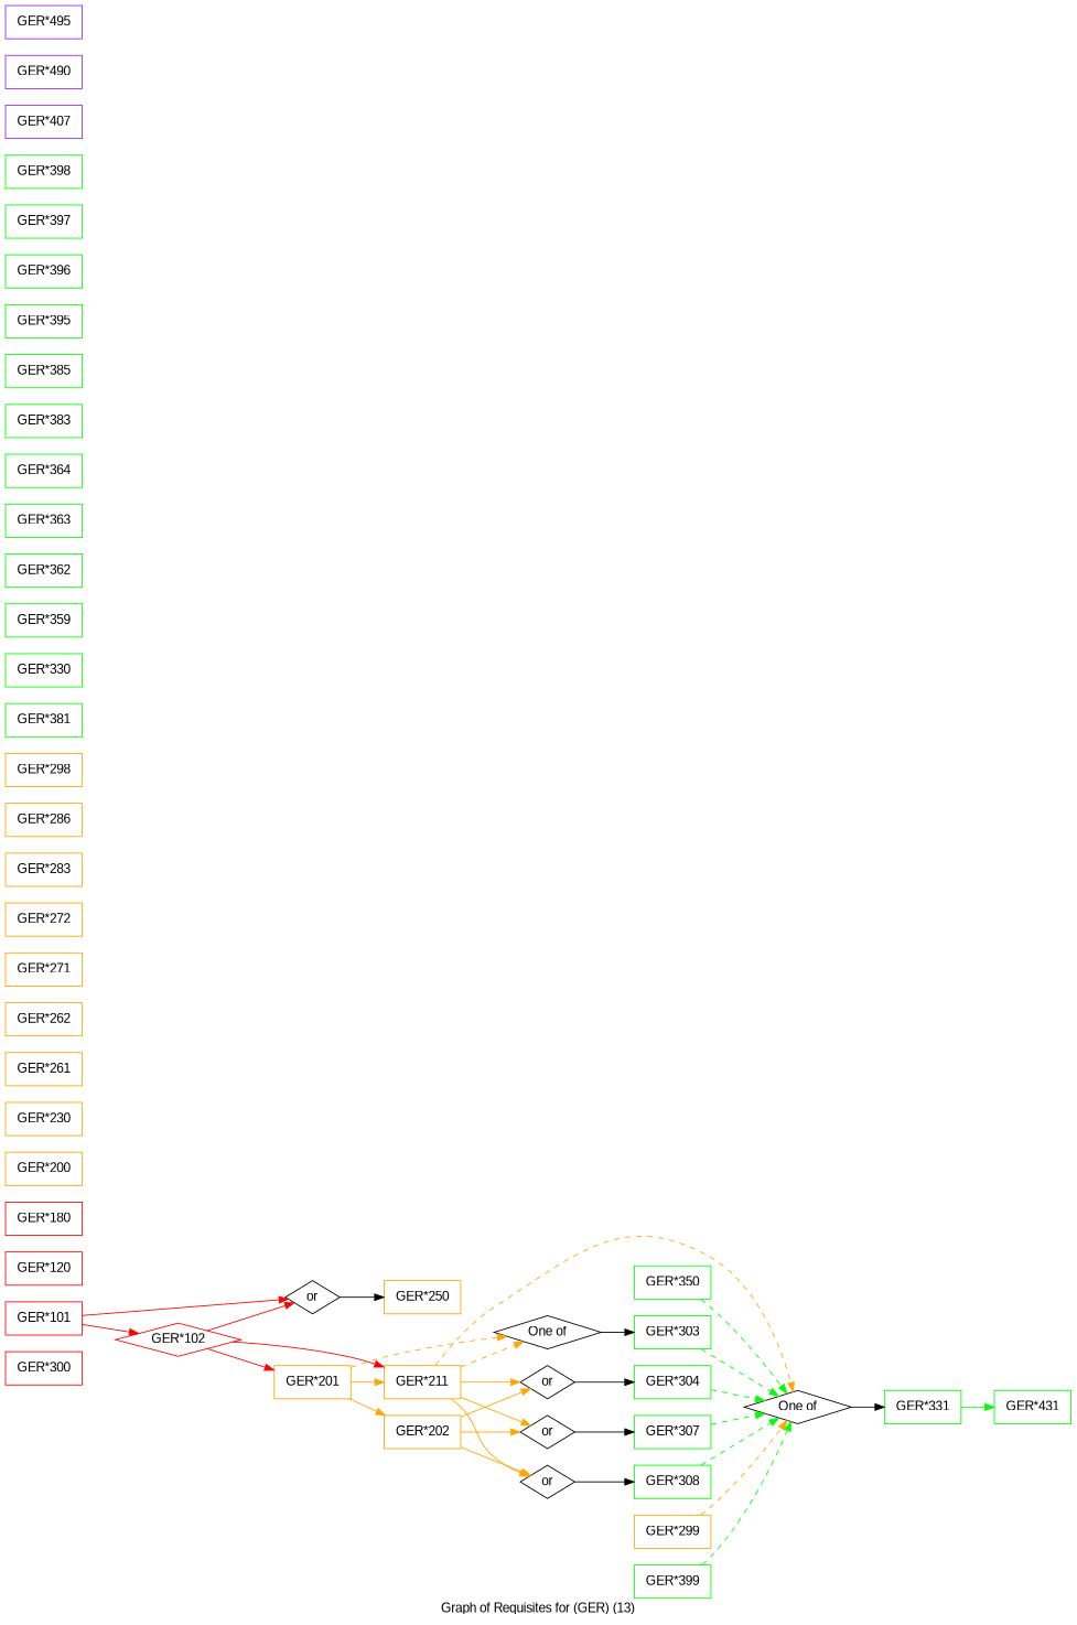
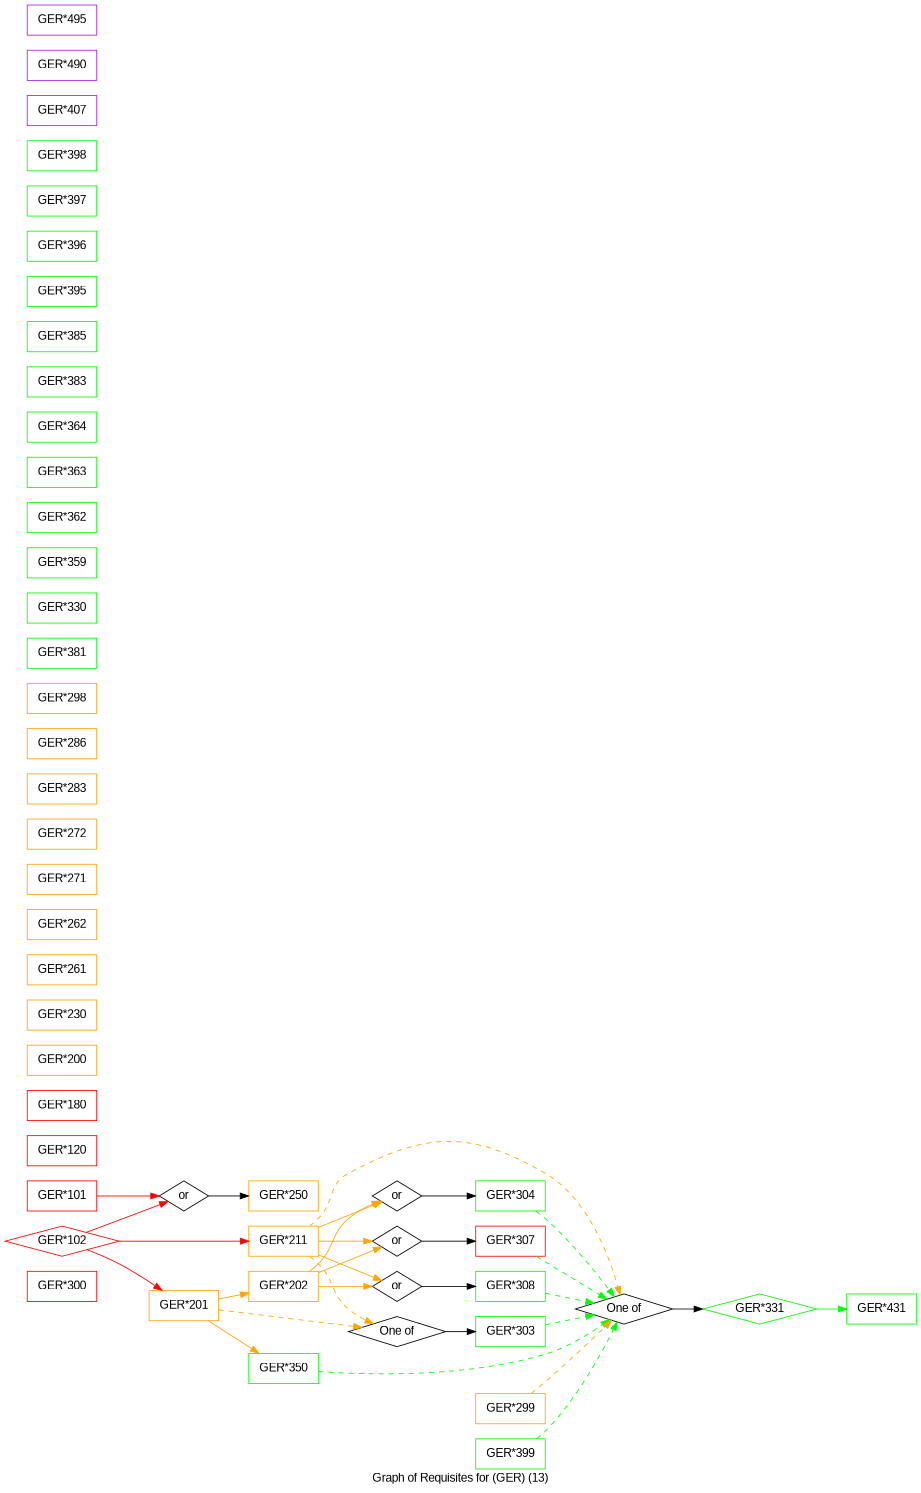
  strict digraph {
    fontname="Liberation Sans"
    label="Graph of Requisites for (GER) (13)"
    rankdir=LR
    node [color=green fontname="Liberation Sans" shape=box]
    edge [color=orange fontname="Liberation Sans"]
    n1 [color=red height=0.5 label="GER*300" width=1.1528]
    "GER*101" [color=red height=0.5 width=1.1528]
    "GER*102" [color=red height=0.5 shape=diamond width=1.1528]
    n4 [height=0.5 label=or shape=diamond width=0.81703 color=""]
    "GER*201" [color=orange height=0.5 width=1.1528]
    "GER*211" [color=orange height=0.5 width=1.1528]
    "GER*250" [color=orange height=0.5 width=1.1528]
    "GER*202" [color=orange height=0.5 width=1.1528]
    n9 [height=0.5 label="One of" shape=diamond width=1.6085 color=""]
    "GER*350" [height=0.5 width=1.1528]
    n11 [height=0.5 label=or shape=diamond width=0.81703 color=""]
    n12 [height=0.5 label=or shape=diamond width=0.81703 color=""]
    n13 [height=0.5 label=or shape=diamond width=0.81703 color=""]
    n14 [height=0.5 label="One of" shape=diamond width=1.6085 color=""]
    "GER*303" [height=0.5 width=1.1528]
    "GER*304" [height=0.5 width=1.1528]
-   "GER*307" [height=0.5 width=1.1528]
+   "GER*307" [color=red height=0.5 width=1.1528]
    "GER*308" [height=0.5 width=1.1528]
-   "GER*331" [height=0.5 width=1.1528]
+   "GER*331" [height=0.5 shape=diamond width=1.1528]
    "GER*431" [height=0.5 width=1.1528]
    "GER*120" [color=red height=0.5 width=1.1528]
    "GER*180" [color=red height=0.5 width=1.1528]
    "GER*200" [color=orange height=0.5 width=1.1528]
    "GER*230" [color=orange height=0.5 width=1.1528]
    "GER*261" [color=orange height=0.5 width=1.1528]
    "GER*262" [color=orange height=0.5 width=1.1528]
    "GER*271" [color=orange height=0.5 width=1.1528]
    "GER*272" [color=orange height=0.5 width=1.1528]
    "GER*283" [color=orange height=0.5 width=1.1528]
    "GER*286" [color=orange height=0.5 width=1.1528]
    "GER*298" [color=orange height=0.5 width=1.1528]
    "GER*299" [color=orange height=0.5 width=1.1528]
    n33 [height=0.5 label="GER*381" width=1.1528]
    "GER*330" [height=0.5 width=1.1528]
    "GER*399" [height=0.5 width=1.1528]
    "GER*359" [height=0.5 width=1.1528]
    "GER*362" [height=0.5 width=1.1528]
    "GER*363" [height=0.5 width=1.1528]
    "GER*364" [height=0.5 width=1.1528]
    "GER*383" [height=0.5 width=1.1528]
    "GER*385" [height=0.5 width=1.1528]
    "GER*395" [height=0.5 width=1.1528]
    "GER*396" [height=0.5 width=1.1528]
    "GER*397" [height=0.5 width=1.1528]
    "GER*398" [height=0.5 width=1.1528]
    "GER*407" [color=purple height=0.5 width=1.1528]
    "GER*490" [color=purple height=0.5 width=1.1528]
    "GER*495" [color=purple height=0.5 width=1.1528]
-   "GER*101" -> "GER*102" [color=red]
    "GER*101" -> n4 [color=red]
    "GER*102" -> n4 [color=red]
    "GER*102" -> "GER*201" [color=red]
    "GER*102" -> "GER*211" [color=red]
    n4 -> "GER*250" [color=""]
    "GER*201" -> "GER*202"
    "GER*201" -> n9 [style=dashed]
-   "GER*201" -> "GER*211"
+   "GER*201" -> "GER*350"
    "GER*211" -> n9 [style=dashed]
    "GER*211" -> n11
    "GER*211" -> n12
    "GER*211" -> n13
    "GER*211" -> n14 [style=dashed]
    "GER*202" -> n11
    "GER*202" -> n12
    "GER*202" -> n13
    n9 -> "GER*303" [color=""]
    "GER*350" -> n14 [color=green style=dashed]
    n11 -> "GER*304" [color=""]
    n12 -> "GER*307" [color=""]
    n13 -> "GER*308" [color=""]
    n14 -> "GER*331" [color=""]
    "GER*303" -> n14 [color=green style=dashed]
    "GER*304" -> n14 [color=green style=dashed]
    "GER*307" -> n14 [color=green style=dashed]
    "GER*308" -> n14 [color=green style=dashed]
    "GER*331" -> "GER*431" [color=green]
    "GER*299" -> n14 [style=dashed]
    "GER*399" -> n14 [color=green style=dashed]
  }
